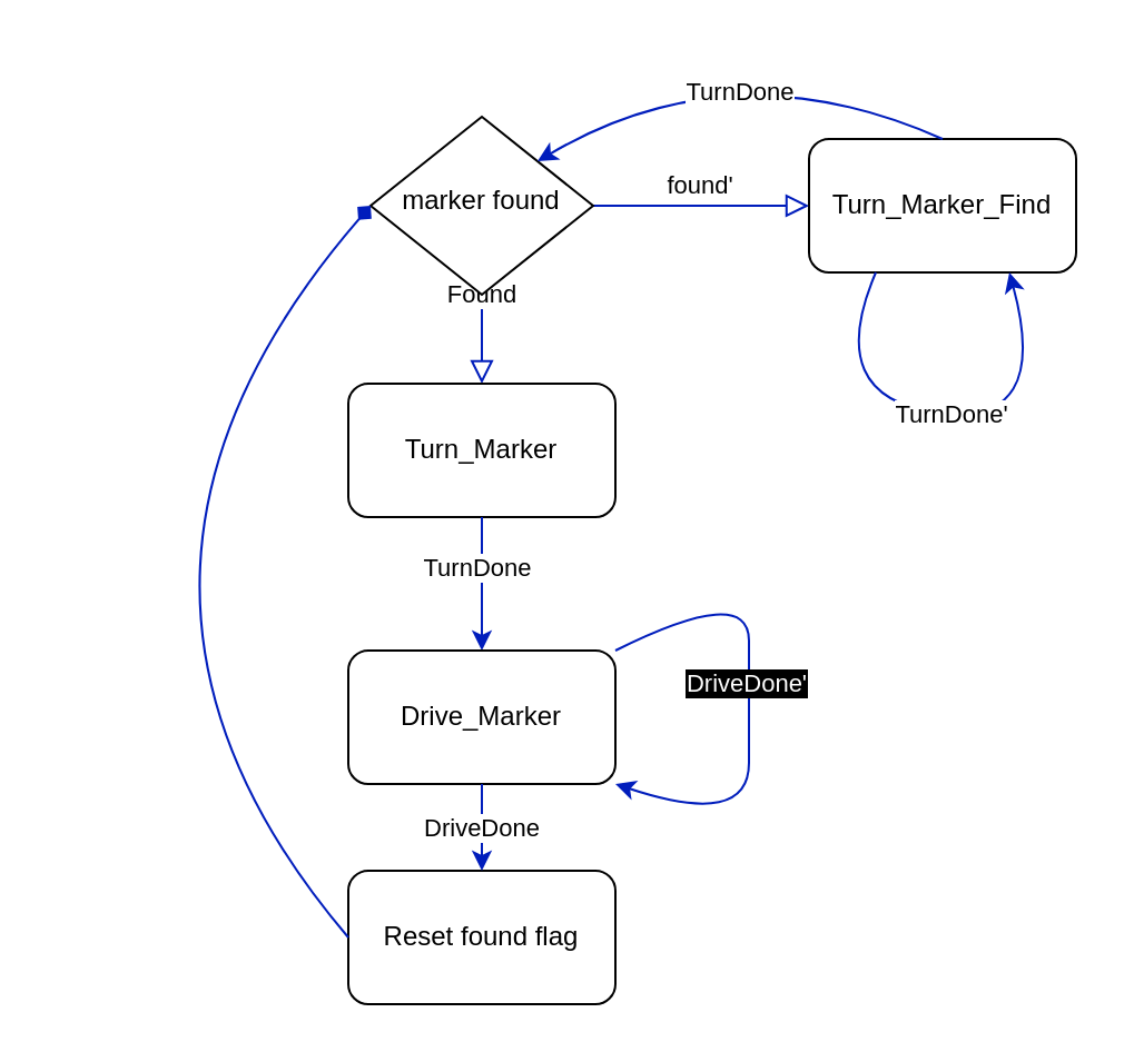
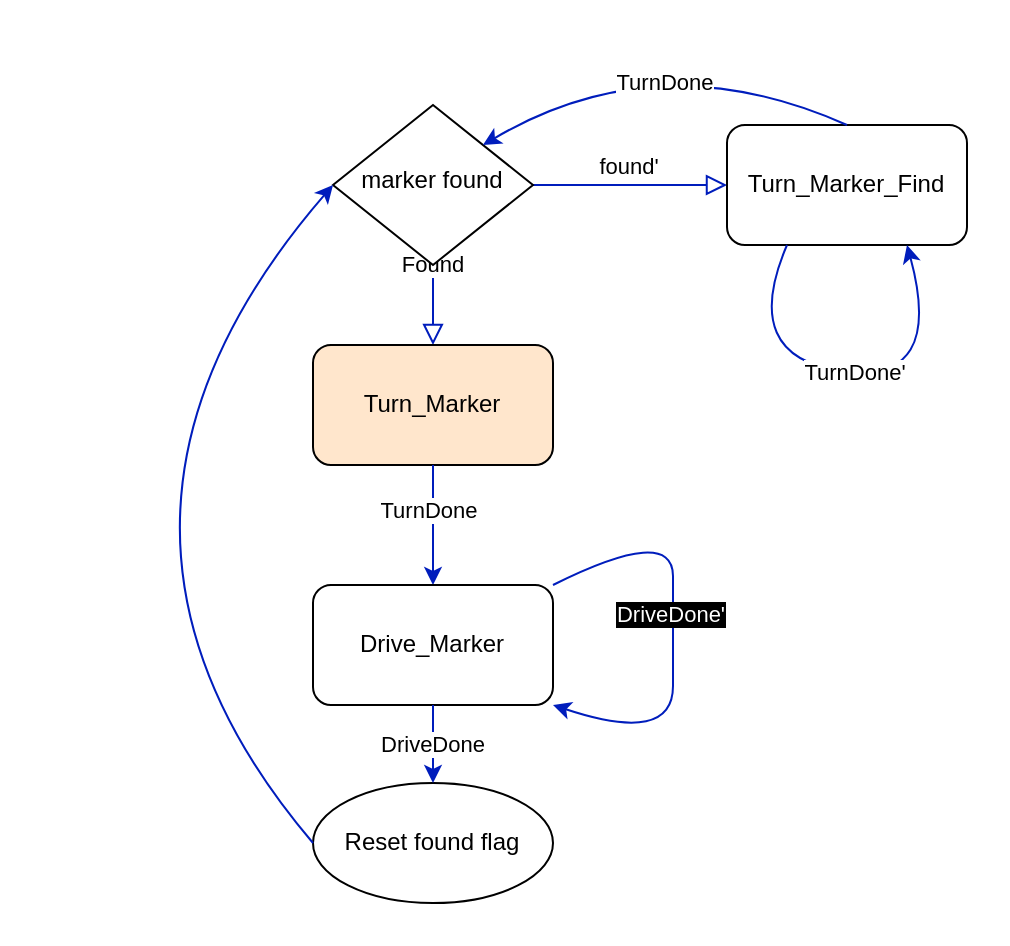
  <mxCell id="0" />
  <mxCell id="1" parent="0" />
  <mxCell id="2" value="Found" style="rounded=0;html=1;jettySize=auto;orthogonalLoop=1;fontSize=11;endArrow=block;endFill=0;endSize=8;strokeWidth=1;shadow=0;labelBackgroundColor=default;edgeStyle=orthogonalEdgeStyle;fillColor=#0050ef;strokeColor=#001DBC;" parent="1" source="4" edge="1"><mxGeometry y="20" relative="1" as="geometry"><mxPoint as="offset" /><mxPoint x="216" y="172" as="targetPoint" /></mxGeometry></mxCell>
  <mxCell id="3" value="found'" style="edgeStyle=orthogonalEdgeStyle;rounded=0;html=1;jettySize=auto;orthogonalLoop=1;fontSize=11;endArrow=block;endFill=0;endSize=8;strokeWidth=1;shadow=0;labelBackgroundColor=default;fillColor=#0050ef;strokeColor=#001DBC;" parent="1" source="4" edge="1"><mxGeometry y="10" relative="1" as="geometry"><mxPoint as="offset" /><mxPoint x="363" y="92" as="targetPoint" /></mxGeometry></mxCell>
  <mxCell id="4" value="marker found" style="rhombus;whiteSpace=wrap;html=1;shadow=0;fontFamily=Helvetica;fontSize=12;align=center;strokeWidth=1;spacing=6;spacingTop=-4;" parent="1" vertex="1"><mxGeometry x="166" y="52" width="100" height="80" as="geometry" /></mxCell>
  <mxCell id="5" value="Turn_Marker_Find" style="rounded=1;whiteSpace=wrap;html=1;" parent="1" vertex="1"><mxGeometry x="363" y="62" width="120" height="60" as="geometry" /></mxCell>
- <mxCell id="6" value="Turn_Marker" style="rounded=1;whiteSpace=wrap;html=1;" parent="1" vertex="1"><mxGeometry x="156" y="172" width="120" height="60" as="geometry" /></mxCell>
+ <mxCell id="6" value="Turn_Marker" style="rounded=1;whiteSpace=wrap;html=1;fillColor=#ffe6cc;" parent="1" vertex="1"><mxGeometry x="156" y="172" width="120" height="60" as="geometry" /></mxCell>
  <mxCell id="7" value="" style="endArrow=classic;html=1;rounded=0;exitX=0.5;exitY=1;exitDx=0;exitDy=0;fillColor=#0050ef;strokeColor=#001DBC;" parent="1" source="6" edge="1"><mxGeometry width="50" height="50" relative="1" as="geometry"><mxPoint x="486" y="202" as="sourcePoint" /><mxPoint x="216" y="292" as="targetPoint" /></mxGeometry></mxCell>
  <mxCell id="8" value="TurnDone" style="edgeLabel;html=1;align=center;verticalAlign=middle;resizable=0;points=[];" parent="7" vertex="1" connectable="0"><mxGeometry x="-0.261" y="-3" relative="1" as="geometry"><mxPoint as="offset" /></mxGeometry></mxCell>
  <mxCell id="9" value="Drive_Marker" style="rounded=1;whiteSpace=wrap;html=1;" parent="1" vertex="1"><mxGeometry x="156" y="292" width="120" height="60" as="geometry" /></mxCell>
  <mxCell id="10" value="" style="curved=1;endArrow=classic;html=1;rounded=0;exitX=1;exitY=0;exitDx=0;exitDy=0;entryX=1;entryY=1;entryDx=0;entryDy=0;fillColor=#0050ef;strokeColor=#001DBC;" parent="1" source="9" target="9" edge="1"><mxGeometry width="50" height="50" relative="1" as="geometry"><mxPoint x="316" y="242" as="sourcePoint" /><mxPoint x="366" y="192" as="targetPoint" /><Array as="points"><mxPoint x="336" y="262" /><mxPoint x="336" y="313" /><mxPoint x="336" y="372" /></Array></mxGeometry></mxCell>
  <mxCell id="11" value="DriveDone'" style="edgeLabel;html=1;align=center;verticalAlign=middle;resizable=0;points=[];labelBackgroundColor=#000000;fontColor=#FFFFFF;" parent="10" vertex="1" connectable="0"><mxGeometry x="-0.065" y="-2" relative="1" as="geometry"><mxPoint as="offset" /></mxGeometry></mxCell>
  <mxCell id="12" value="TurnDone'" style="curved=1;endArrow=classic;html=1;rounded=0;exitX=0.25;exitY=1;exitDx=0;exitDy=0;entryX=0.75;entryY=1;entryDx=0;entryDy=0;fillColor=#0050ef;strokeColor=#001DBC;" parent="1" source="5" target="5" edge="1"><mxGeometry width="50" height="50" relative="1" as="geometry"><mxPoint x="244" y="166" as="sourcePoint" /><mxPoint x="294" y="116" as="targetPoint" /><Array as="points"><mxPoint x="369" y="178" /><mxPoint x="472" y="192" /></Array></mxGeometry></mxCell>
  <mxCell id="13" value="" style="curved=1;endArrow=classic;html=1;labelBackgroundColor=default;exitX=0.5;exitY=0;exitDx=0;exitDy=0;entryX=1;entryY=0;entryDx=0;entryDy=0;fillColor=#0050ef;strokeColor=#001DBC;" edge="1" parent="1" source="5" target="4"><mxGeometry width="50" height="50" relative="1" as="geometry"><mxPoint x="395" y="61" as="sourcePoint" /><mxPoint x="416" y="-35" as="targetPoint" /><Array as="points"><mxPoint x="329" y="20" /></Array></mxGeometry></mxCell>
  <mxCell id="14" value="TurnDone" style="edgeLabel;html=1;align=center;verticalAlign=middle;resizable=0;points=[];" vertex="1" connectable="0" parent="13"><mxGeometry x="-0.104" y="18" relative="1" as="geometry"><mxPoint as="offset" /></mxGeometry></mxCell>
- <mxCell id="15" value="Reset found flag" style="rounded=1;whiteSpace=wrap;html=1;" vertex="1" parent="1"><mxGeometry x="156" y="391" width="120" height="60" as="geometry" /></mxCell>
+ <mxCell id="15" value="Reset found flag" style="ellipse;whiteSpace=wrap;html=1;" vertex="1" parent="1"><mxGeometry x="156" y="391" width="120" height="60" as="geometry" /></mxCell>
  <mxCell id="16" value="DriveDone" style="endArrow=classic;html=1;labelBackgroundColor=default;exitX=0.5;exitY=1;exitDx=0;exitDy=0;entryX=0.5;entryY=0;entryDx=0;entryDy=0;fillColor=#0050ef;strokeColor=#001DBC;" edge="1" parent="1" source="9" target="15"><mxGeometry width="50" height="50" relative="1" as="geometry"><mxPoint x="470" y="316" as="sourcePoint" /><mxPoint x="520" y="266" as="targetPoint" /></mxGeometry></mxCell>
- <mxCell id="17" value="" style="curved=1;endArrow=diamond;html=1;labelBackgroundColor=default;entryX=0;entryY=0.5;entryDx=0;entryDy=0;exitX=0;exitY=0.5;exitDx=0;exitDy=0;fillColor=#0050ef;strokeColor=#001DBC;" edge="1" parent="1" source="15" target="4"><mxGeometry width="50" height="50" relative="1" as="geometry"><mxPoint x="77" y="473" as="sourcePoint" /><mxPoint x="104" y="338" as="targetPoint" /><Array as="points"><mxPoint x="20" y="261" /></Array></mxGeometry></mxCell>
+ <mxCell id="17" value="" style="curved=1;endArrow=classic;html=1;labelBackgroundColor=default;entryX=0;entryY=0.5;entryDx=0;entryDy=0;exitX=0;exitY=0.5;exitDx=0;exitDy=0;fillColor=#0050ef;strokeColor=#001DBC;" edge="1" parent="1" source="15" target="4"><mxGeometry width="50" height="50" relative="1" as="geometry"><mxPoint x="77" y="473" as="sourcePoint" /><mxPoint x="104" y="338" as="targetPoint" /><Array as="points"><mxPoint x="20" y="261" /></Array></mxGeometry></mxCell>
